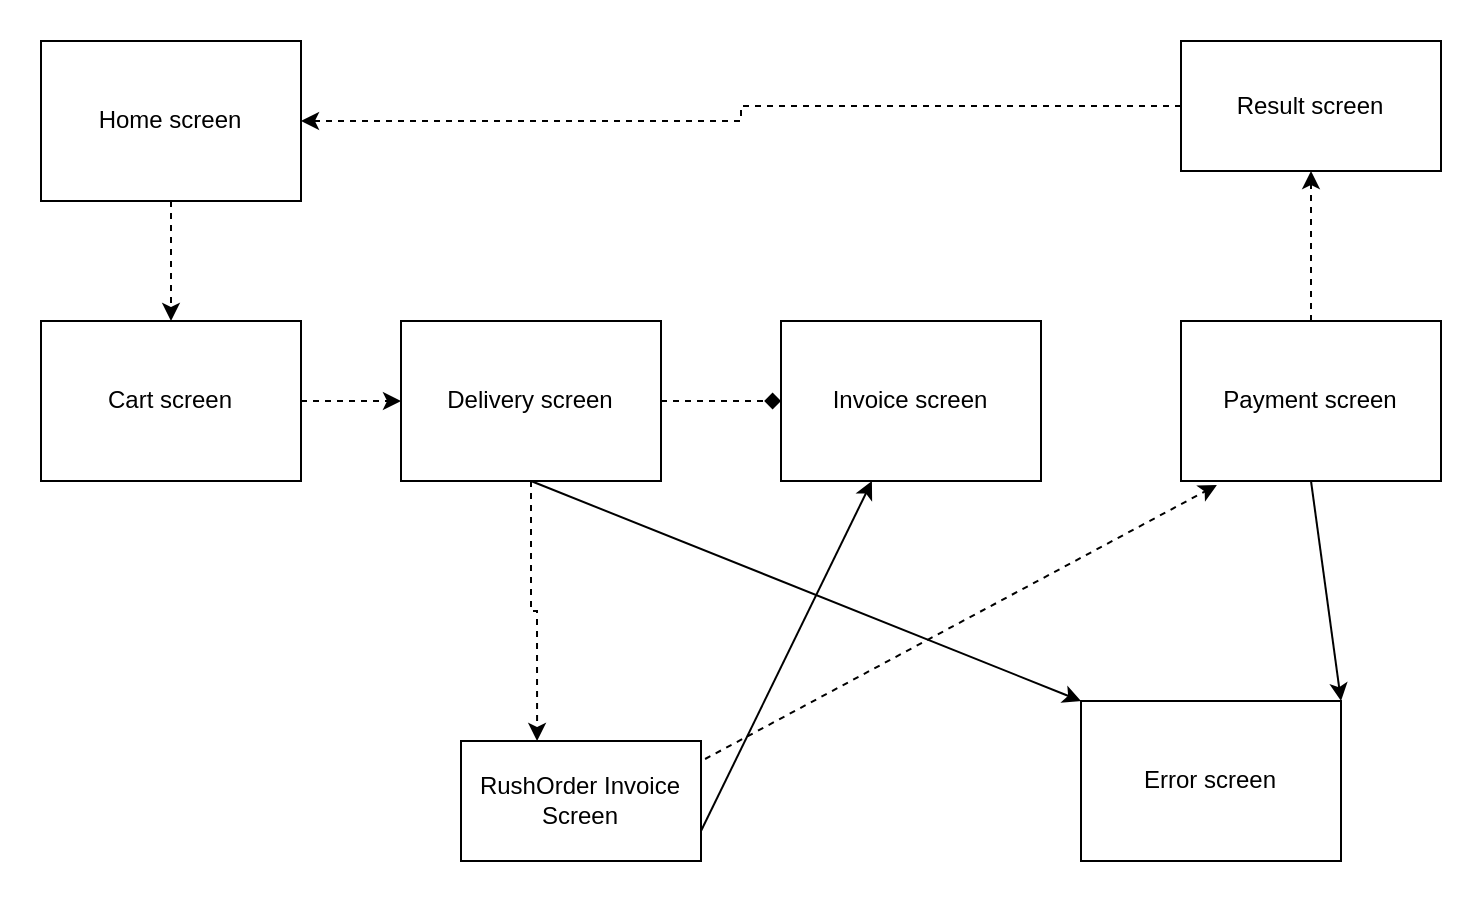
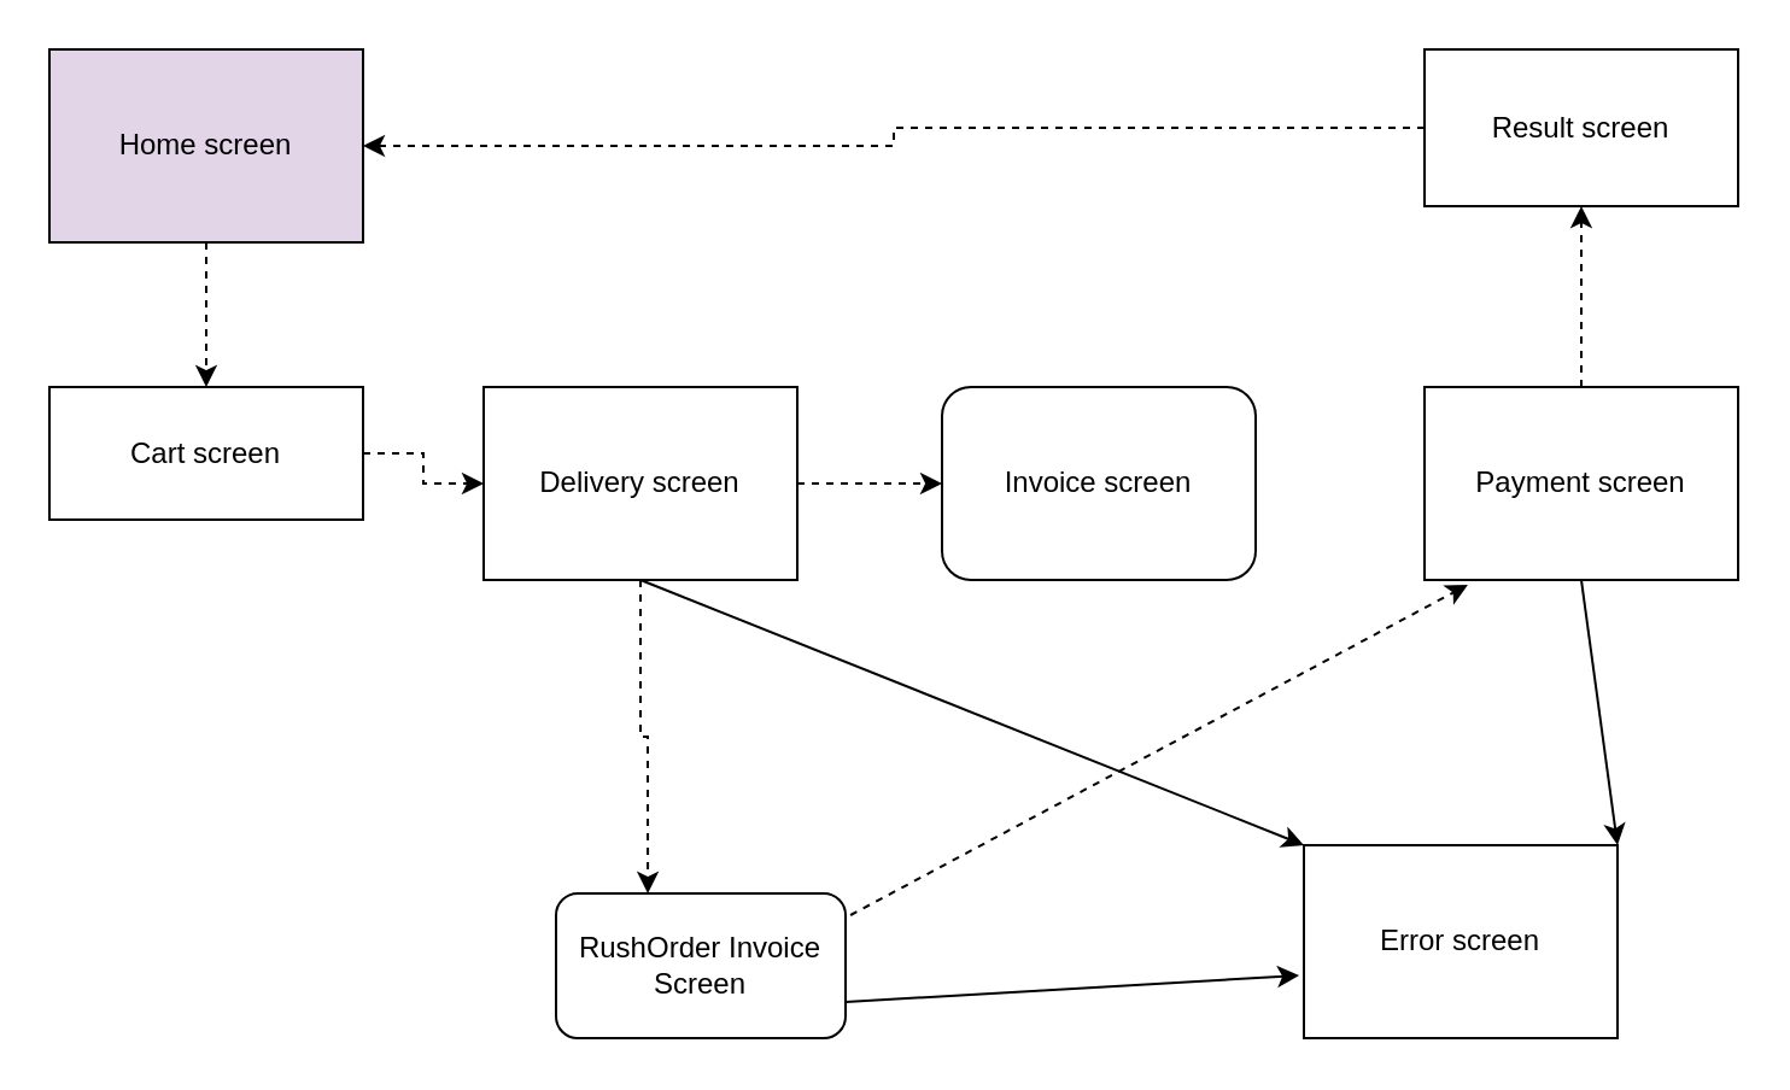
  <mxCell id="0" />
  <mxCell id="1" parent="0" />
  <mxCell id="2" value="" style="edgeStyle=orthogonalEdgeStyle;rounded=0;orthogonalLoop=1;jettySize=auto;html=1;dashed=1;" edge="1" parent="1" source="3" target="5"><mxGeometry relative="1" as="geometry" /></mxCell>
- <mxCell id="3" value="Home screen" style="rounded=0;whiteSpace=wrap;html=1;" vertex="1" parent="1"><mxGeometry x="20" y="20" width="130" height="80" as="geometry" /></mxCell>
+ <mxCell id="3" value="Home screen" style="rounded=0;whiteSpace=wrap;html=1;fillColor=#e1d5e7;" vertex="1" parent="1"><mxGeometry x="20" y="20" width="130" height="80" as="geometry" /></mxCell>
  <mxCell id="4" style="edgeStyle=orthogonalEdgeStyle;rounded=0;orthogonalLoop=1;jettySize=auto;html=1;entryX=0;entryY=0.5;entryDx=0;entryDy=0;dashed=1;" edge="1" parent="1" source="5" target="8"><mxGeometry relative="1" as="geometry" /></mxCell>
- <mxCell id="5" value="Cart screen" style="rounded=0;whiteSpace=wrap;html=1;" vertex="1" parent="1"><mxGeometry x="20" y="160" width="130" height="80" as="geometry" /></mxCell>
- <mxCell id="6" style="edgeStyle=orthogonalEdgeStyle;rounded=0;orthogonalLoop=1;jettySize=auto;html=1;entryX=0;entryY=0.5;entryDx=0;entryDy=0;dashed=1;endArrow=diamond;" edge="1" parent="1" source="8" target="9"><mxGeometry relative="1" as="geometry" /></mxCell>
+ <mxCell id="5" value="Cart screen" style="rounded=0;whiteSpace=wrap;html=1;" vertex="1" parent="1"><mxGeometry x="20" y="160" width="130" height="55" as="geometry" /></mxCell>
+ <mxCell id="6" style="edgeStyle=orthogonalEdgeStyle;rounded=0;orthogonalLoop=1;jettySize=auto;html=1;entryX=0;entryY=0.5;entryDx=0;entryDy=0;dashed=1;" edge="1" parent="1" source="8" target="9"><mxGeometry relative="1" as="geometry" /></mxCell>
  <mxCell id="7" style="edgeStyle=orthogonalEdgeStyle;rounded=0;orthogonalLoop=1;jettySize=auto;html=1;entryX=0.317;entryY=0;entryDx=0;entryDy=0;entryPerimeter=0;dashed=1;" edge="1" parent="1" source="8" target="17"><mxGeometry relative="1" as="geometry" /></mxCell>
  <mxCell id="8" value="Delivery screen" style="rounded=0;whiteSpace=wrap;html=1;" vertex="1" parent="1"><mxGeometry x="200" y="160" width="130" height="80" as="geometry" /></mxCell>
- <mxCell id="9" value="Invoice screen" style="rounded=0;whiteSpace=wrap;html=1;" vertex="1" parent="1"><mxGeometry x="390" y="160" width="130" height="80" as="geometry" /></mxCell>
+ <mxCell id="9" value="Invoice screen" style="whiteSpace=wrap;html=1;rounded=1;" vertex="1" parent="1"><mxGeometry x="390" y="160" width="130" height="80" as="geometry" /></mxCell>
  <mxCell id="10" style="edgeStyle=orthogonalEdgeStyle;rounded=0;orthogonalLoop=1;jettySize=auto;html=1;entryX=0.5;entryY=1;entryDx=0;entryDy=0;dashed=1;" edge="1" parent="1" source="11" target="13"><mxGeometry relative="1" as="geometry" /></mxCell>
  <mxCell id="11" value="Payment screen" style="rounded=0;whiteSpace=wrap;html=1;" vertex="1" parent="1"><mxGeometry x="590" y="160" width="130" height="80" as="geometry" /></mxCell>
  <mxCell id="12" style="edgeStyle=orthogonalEdgeStyle;rounded=0;orthogonalLoop=1;jettySize=auto;html=1;dashed=1;" edge="1" parent="1" source="13" target="3"><mxGeometry relative="1" as="geometry" /></mxCell>
  <mxCell id="13" value="Result screen" style="rounded=0;whiteSpace=wrap;html=1;" vertex="1" parent="1"><mxGeometry x="590" y="20" width="130" height="65" as="geometry" /></mxCell>
  <mxCell id="14" value="Error screen" style="rounded=0;whiteSpace=wrap;html=1;" vertex="1" parent="1"><mxGeometry x="540" y="350" width="130" height="80" as="geometry" /></mxCell>
  <mxCell id="15" value="" style="endArrow=classic;html=1;rounded=0;exitX=0.5;exitY=1;exitDx=0;exitDy=0;entryX=0;entryY=0;entryDx=0;entryDy=0;" edge="1" parent="1" source="8" target="14"><mxGeometry width="50" height="50" relative="1" as="geometry"><mxPoint x="390" y="180" as="sourcePoint" /><mxPoint x="440" y="130" as="targetPoint" /><Array as="points" /></mxGeometry></mxCell>
  <mxCell id="16" value="" style="endArrow=classic;html=1;rounded=0;exitX=0.5;exitY=1;exitDx=0;exitDy=0;entryX=1;entryY=0;entryDx=0;entryDy=0;" edge="1" parent="1" source="11" target="14"><mxGeometry width="50" height="50" relative="1" as="geometry"><mxPoint x="390" y="180" as="sourcePoint" /><mxPoint x="440" y="130" as="targetPoint" /></mxGeometry></mxCell>
- <mxCell id="17" value="RushOrder Invoice Screen" style="rounded=0;whiteSpace=wrap;html=1;" vertex="1" parent="1"><mxGeometry x="230" y="370" width="120" height="60" as="geometry" /></mxCell>
- <mxCell id="18" value="" style="endArrow=classic;html=1;rounded=0;exitX=1;exitY=0.75;exitDx=0;exitDy=0;" edge="1" parent="1" source="17" target="9"><mxGeometry width="50" height="50" relative="1" as="geometry"><mxPoint x="390" y="350" as="sourcePoint" /><mxPoint x="440" y="300" as="targetPoint" /></mxGeometry></mxCell>
+ <mxCell id="17" value="RushOrder Invoice Screen" style="whiteSpace=wrap;html=1;rounded=1;" vertex="1" parent="1"><mxGeometry x="230" y="370" width="120" height="60" as="geometry" /></mxCell>
+ <mxCell id="18" value="" style="endArrow=classic;html=1;rounded=0;exitX=1;exitY=0.75;exitDx=0;exitDy=0;entryX=-0.015;entryY=0.675;entryDx=0;entryDy=0;entryPerimeter=0;" edge="1" parent="1" source="17" target="14"><mxGeometry width="50" height="50" relative="1" as="geometry"><mxPoint x="390" y="350" as="sourcePoint" /><mxPoint x="440" y="300" as="targetPoint" /></mxGeometry></mxCell>
  <mxCell id="19" value="" style="endArrow=classic;html=1;rounded=0;exitX=1.017;exitY=0.15;exitDx=0;exitDy=0;exitPerimeter=0;entryX=0.138;entryY=1.025;entryDx=0;entryDy=0;entryPerimeter=0;dashed=1;" edge="1" parent="1" source="17" target="11"><mxGeometry width="50" height="50" relative="1" as="geometry"><mxPoint x="390" y="350" as="sourcePoint" /><mxPoint x="440" y="300" as="targetPoint" /></mxGeometry></mxCell>
